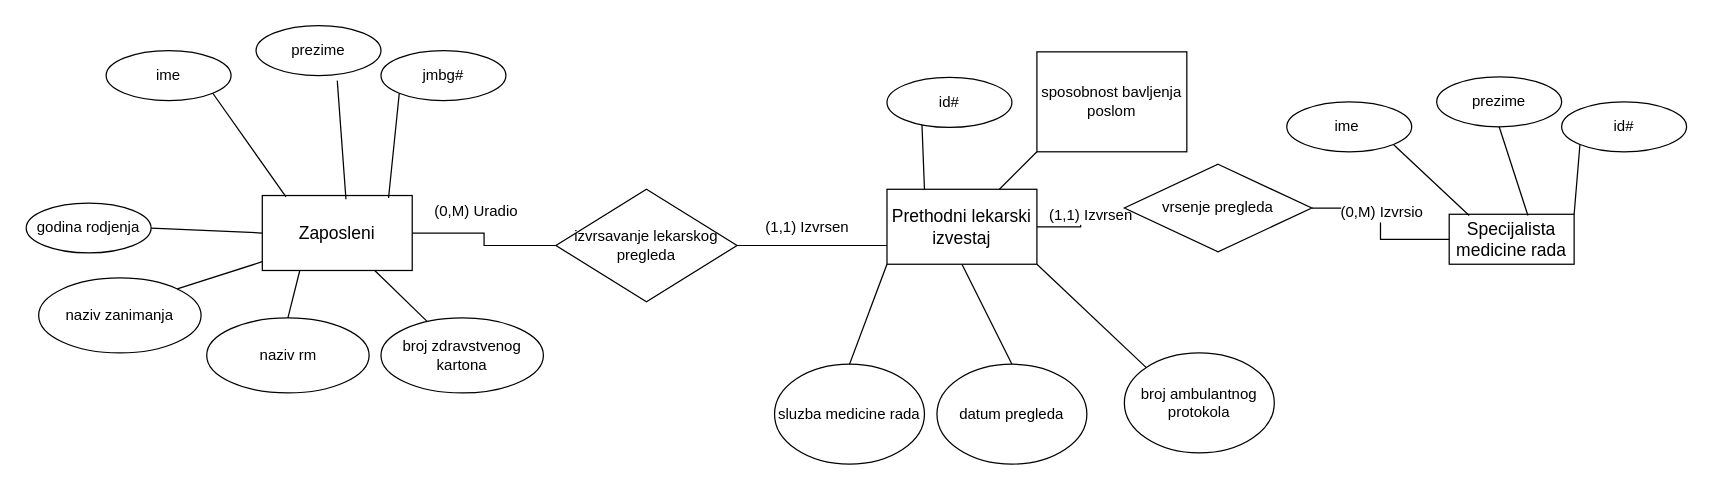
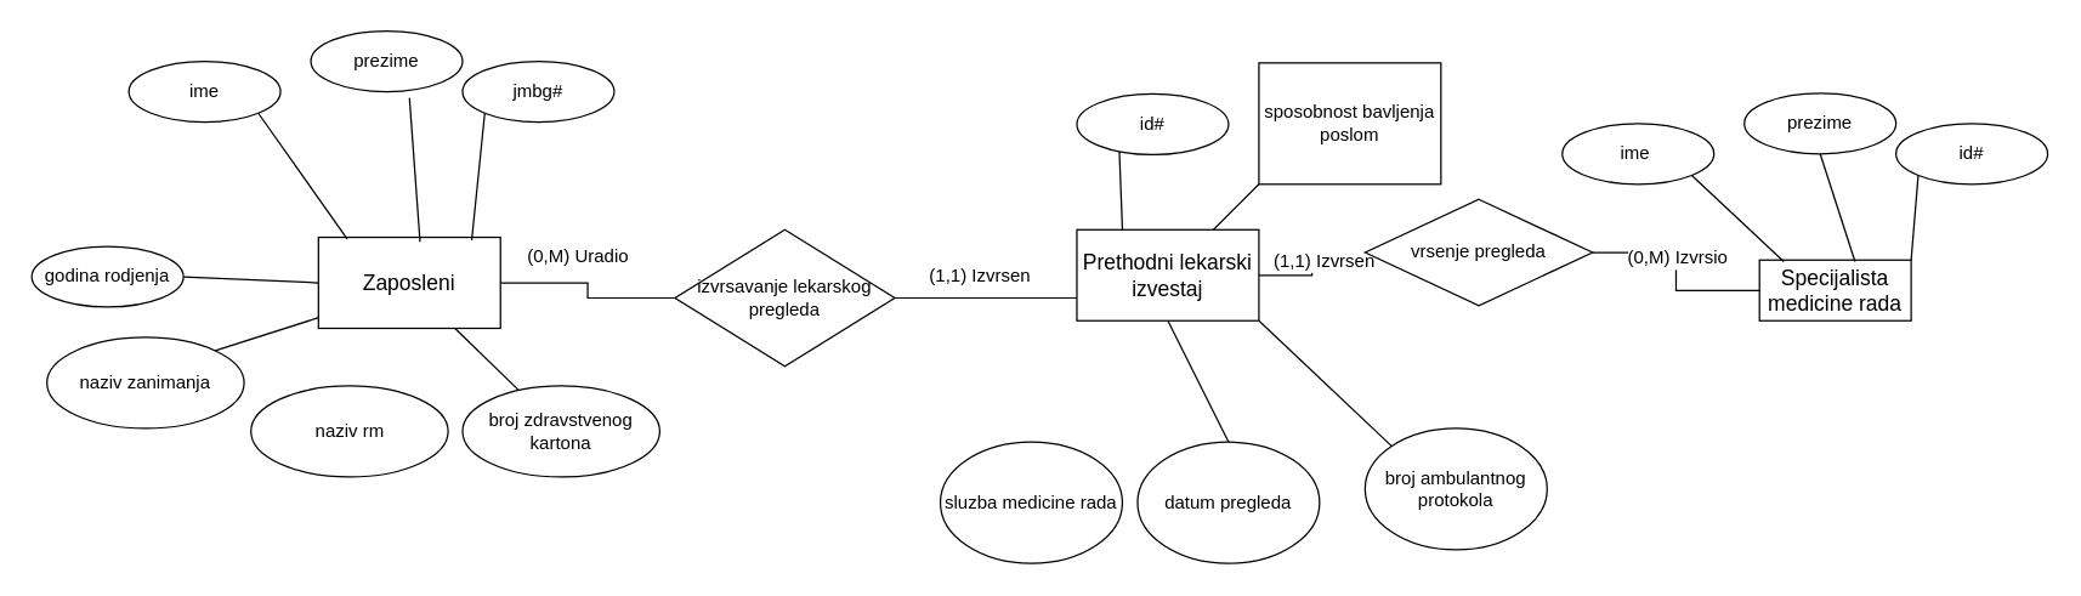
  <mxCell id="0" />
  <mxCell id="1" parent="0" />
  <mxCell id="2" style="rounded=0;orthogonalLoop=1;jettySize=auto;html=1;exitX=1;exitY=1;exitDx=0;exitDy=0;entryX=0;entryY=0;entryDx=0;entryDy=0;endArrow=none;endFill=0;" edge="1" parent="1" source="3" target="40"><mxGeometry relative="1" as="geometry" /></mxCell>
  <mxCell id="3" value="Prethodni lekarski izvestaj" style="rounded=0;whiteSpace=wrap;html=1;fontSize=14;" vertex="1" parent="1"><mxGeometry x="709" y="151" width="120" height="60" as="geometry" /></mxCell>
  <mxCell id="4" value="&lt;span style=&quot;font-size: 14px;&quot;&gt;Specijalista medicine rada&lt;/span&gt;" style="whiteSpace=wrap;html=1;align=center;" vertex="1" parent="1"><mxGeometry x="1159" y="171" width="100" height="40" as="geometry" /></mxCell>
  <mxCell id="5" value="" style="edgeStyle=orthogonalEdgeStyle;rounded=0;orthogonalLoop=1;jettySize=auto;html=1;endArrow=none;endFill=0;" edge="1" parent="1" source="9" target="3"><mxGeometry relative="1" as="geometry"><mxPoint x="779" y="181" as="targetPoint" /></mxGeometry></mxCell>
  <mxCell id="6" value="&lt;font style=&quot;font-size: 12px;&quot;&gt;(1,1) Izvrsen&lt;/font&gt;" style="edgeLabel;html=1;align=center;verticalAlign=middle;resizable=0;points=[];fontSize=12;" vertex="1" connectable="0" parent="5"><mxGeometry x="0.339" y="1" relative="1" as="geometry"><mxPoint x="14" y="-11" as="offset" /></mxGeometry></mxCell>
  <mxCell id="7" style="edgeStyle=orthogonalEdgeStyle;rounded=0;orthogonalLoop=1;jettySize=auto;html=1;exitX=1;exitY=0.5;exitDx=0;exitDy=0;entryX=0;entryY=0.5;entryDx=0;entryDy=0;endArrow=none;endFill=0;" edge="1" parent="1" source="9" target="4"><mxGeometry relative="1" as="geometry" /></mxCell>
  <mxCell id="8" value="(0,M) Izvrsio" style="edgeLabel;html=1;align=center;verticalAlign=middle;resizable=0;points=[];fontSize=12;" vertex="1" connectable="0" parent="7"><mxGeometry x="-0.036" y="3" relative="1" as="geometry"><mxPoint x="-3" y="-7" as="offset" /></mxGeometry></mxCell>
  <mxCell id="9" value="vrsenje pregleda" style="shape=rhombus;perimeter=rhombusPerimeter;whiteSpace=wrap;html=1;align=center;" vertex="1" parent="1"><mxGeometry x="899" y="131" width="150" height="70" as="geometry" /></mxCell>
  <mxCell id="10" value="ime&amp;nbsp;" style="ellipse;whiteSpace=wrap;html=1;align=center;" vertex="1" parent="1"><mxGeometry x="1029" y="81" width="100" height="40" as="geometry" /></mxCell>
  <mxCell id="11" value="" style="endArrow=none;html=1;rounded=0;entryX=0.16;entryY=0.025;entryDx=0;entryDy=0;exitX=1;exitY=1;exitDx=0;exitDy=0;entryPerimeter=0;" edge="1" parent="1" source="10" target="4"><mxGeometry width="50" height="50" relative="1" as="geometry"><mxPoint x="1189" y="311" as="sourcePoint" /><mxPoint x="1244" y="259" as="targetPoint" /></mxGeometry></mxCell>
  <mxCell id="12" value="id#" style="ellipse;whiteSpace=wrap;html=1;align=center;" vertex="1" parent="1"><mxGeometry x="1249" y="81" width="100" height="40" as="geometry" /></mxCell>
  <mxCell id="13" value="" style="endArrow=none;html=1;rounded=0;entryX=1;entryY=0;entryDx=0;entryDy=0;exitX=0;exitY=1;exitDx=0;exitDy=0;" edge="1" parent="1" source="12" target="4"><mxGeometry width="50" height="50" relative="1" as="geometry"><mxPoint x="1149" y="241" as="sourcePoint" /><mxPoint x="1244" y="234" as="targetPoint" /></mxGeometry></mxCell>
  <mxCell id="14" value="prezime" style="ellipse;whiteSpace=wrap;html=1;align=center;" vertex="1" parent="1"><mxGeometry x="1149" y="61" width="100" height="40" as="geometry" /></mxCell>
  <mxCell id="15" value="" style="endArrow=none;html=1;rounded=0;entryX=0.63;entryY=0.025;entryDx=0;entryDy=0;exitX=0.5;exitY=1;exitDx=0;exitDy=0;entryPerimeter=0;" edge="1" parent="1" source="14" target="4"><mxGeometry width="50" height="50" relative="1" as="geometry"><mxPoint x="1309" y="301" as="sourcePoint" /><mxPoint x="1404" y="284" as="targetPoint" /></mxGeometry></mxCell>
  <mxCell id="16" value="id#" style="ellipse;whiteSpace=wrap;html=1;align=center;" vertex="1" parent="1"><mxGeometry x="709" y="61.5" width="100" height="40" as="geometry" /></mxCell>
  <mxCell id="17" value="" style="endArrow=none;html=1;rounded=0;entryX=0.25;entryY=0;entryDx=0;entryDy=0;exitX=0.28;exitY=0.95;exitDx=0;exitDy=0;exitPerimeter=0;" edge="1" parent="1" source="16" target="3"><mxGeometry width="50" height="50" relative="1" as="geometry"><mxPoint x="779" y="300.5" as="sourcePoint" /><mxPoint x="729" y="140.5" as="targetPoint" /></mxGeometry></mxCell>
  <mxCell id="18" value="Zaposleni" style="rounded=0;whiteSpace=wrap;html=1;fontSize=14;" vertex="1" parent="1"><mxGeometry x="209" y="156" width="120" height="60" as="geometry" /></mxCell>
  <mxCell id="19" value="" style="edgeStyle=orthogonalEdgeStyle;rounded=0;orthogonalLoop=1;jettySize=auto;html=1;endArrow=none;endFill=0;entryX=1;entryY=0.5;entryDx=0;entryDy=0;" edge="1" parent="1" source="23" target="18"><mxGeometry relative="1" as="geometry"><mxPoint x="364" y="192" as="targetPoint" /></mxGeometry></mxCell>
  <mxCell id="20" value="&lt;font style=&quot;font-size: 12px;&quot;&gt;(1,1) Izvrsen&lt;/font&gt;" style="edgeLabel;html=1;align=center;verticalAlign=middle;resizable=0;points=[];fontSize=12;" vertex="1" connectable="0" parent="19"><mxGeometry x="0.339" y="1" relative="1" as="geometry"><mxPoint x="274" y="-6" as="offset" /></mxGeometry></mxCell>
  <mxCell id="21" style="edgeStyle=orthogonalEdgeStyle;rounded=0;orthogonalLoop=1;jettySize=auto;html=1;exitX=1;exitY=0.5;exitDx=0;exitDy=0;entryX=0;entryY=0.75;entryDx=0;entryDy=0;endArrow=none;endFill=0;" edge="1" parent="1" source="23" target="3"><mxGeometry relative="1" as="geometry"><mxPoint x="694" y="197" as="targetPoint" /></mxGeometry></mxCell>
  <mxCell id="22" value="(0,M) Uradio" style="edgeLabel;html=1;align=center;verticalAlign=middle;resizable=0;points=[];fontSize=12;" vertex="1" connectable="0" parent="21"><mxGeometry x="-0.036" y="3" relative="1" as="geometry"><mxPoint x="-268" y="-25" as="offset" /></mxGeometry></mxCell>
  <mxCell id="23" value="izvrsavanje lekarskog pregleda" style="shape=rhombus;perimeter=rhombusPerimeter;align=center;whiteSpace=wrap;html=1;spacingTop=0;spacing=2;spacingRight=2;spacingLeft=2;" vertex="1" parent="1"><mxGeometry x="444" y="151" width="145" height="90" as="geometry" /></mxCell>
  <mxCell id="24" value="ime" style="ellipse;whiteSpace=wrap;html=1;align=center;" vertex="1" parent="1"><mxGeometry x="84" y="40" width="100" height="40" as="geometry" /></mxCell>
  <mxCell id="25" value="" style="endArrow=none;html=1;rounded=0;entryX=0.158;entryY=0.017;entryDx=0;entryDy=0;exitX=1;exitY=1;exitDx=0;exitDy=0;entryPerimeter=0;" edge="1" parent="1" source="24" target="18"><mxGeometry width="50" height="50" relative="1" as="geometry"><mxPoint x="244" y="270" as="sourcePoint" /><mxPoint x="227" y="133" as="targetPoint" /></mxGeometry></mxCell>
  <mxCell id="26" value="jmbg#" style="ellipse;whiteSpace=wrap;html=1;align=center;" vertex="1" parent="1"><mxGeometry x="304" y="40" width="100" height="40" as="geometry" /></mxCell>
  <mxCell id="27" value="" style="endArrow=none;html=1;rounded=0;entryX=0.842;entryY=0.033;entryDx=0;entryDy=0;exitX=0;exitY=1;exitDx=0;exitDy=0;entryPerimeter=0;" edge="1" parent="1" source="26" target="18"><mxGeometry width="50" height="50" relative="1" as="geometry"><mxPoint x="204" y="200" as="sourcePoint" /><mxPoint x="304" y="132" as="targetPoint" /></mxGeometry></mxCell>
  <mxCell id="28" value="prezime" style="ellipse;whiteSpace=wrap;html=1;align=center;" vertex="1" parent="1"><mxGeometry x="204" y="20" width="100" height="40" as="geometry" /></mxCell>
  <mxCell id="29" value="" style="endArrow=none;html=1;rounded=0;entryX=0.558;entryY=0.05;entryDx=0;entryDy=0;exitX=0.65;exitY=1.1;exitDx=0;exitDy=0;exitPerimeter=0;entryPerimeter=0;" edge="1" parent="1" source="28" target="18"><mxGeometry width="50" height="50" relative="1" as="geometry"><mxPoint x="364" y="260" as="sourcePoint" /><mxPoint x="281" y="129" as="targetPoint" /></mxGeometry></mxCell>
  <mxCell id="30" value="naziv zanimanja" style="ellipse;whiteSpace=wrap;html=1;align=center;" vertex="1" parent="1"><mxGeometry x="30" y="222" width="130" height="60" as="geometry" /></mxCell>
  <mxCell id="31" value="" style="endArrow=none;html=1;rounded=0;entryX=0;entryY=0.883;entryDx=0;entryDy=0;exitX=1;exitY=0;exitDx=0;exitDy=0;entryPerimeter=0;" edge="1" parent="1" source="30" target="18"><mxGeometry width="50" height="50" relative="1" as="geometry"><mxPoint x="150" y="242" as="sourcePoint" /><mxPoint x="210" y="190" as="targetPoint" /></mxGeometry></mxCell>
  <mxCell id="32" value="godina rodjenja" style="ellipse;whiteSpace=wrap;html=1;align=center;" vertex="1" parent="1"><mxGeometry x="20" y="162" width="100" height="40" as="geometry" /></mxCell>
  <mxCell id="33" value="" style="endArrow=none;html=1;rounded=0;entryX=0;entryY=0.5;entryDx=0;entryDy=0;exitX=1;exitY=0.5;exitDx=0;exitDy=0;" edge="1" parent="1" source="32" target="18"><mxGeometry width="50" height="50" relative="1" as="geometry"><mxPoint x="110" y="182" as="sourcePoint" /><mxPoint x="210" y="172" as="targetPoint" /></mxGeometry></mxCell>
  <mxCell id="34" value="naziv rm" style="ellipse;whiteSpace=wrap;html=1;align=center;" vertex="1" parent="1"><mxGeometry x="164.5" y="254" width="130" height="60" as="geometry" /></mxCell>
- <mxCell id="35" value="" style="endArrow=none;html=1;rounded=0;entryX=0.25;entryY=1;entryDx=0;entryDy=0;exitX=0.5;exitY=0;exitDx=0;exitDy=0;" edge="1" parent="1" source="34" target="18"><mxGeometry width="50" height="50" relative="1" as="geometry"><mxPoint x="284.5" y="274" as="sourcePoint" /><mxPoint x="343.5" y="241" as="targetPoint" /></mxGeometry></mxCell>
  <mxCell id="36" value="sluzba medicine rada" style="ellipse;whiteSpace=wrap;html=1;" vertex="1" parent="1"><mxGeometry x="619" y="291" width="120" height="80" as="geometry" /></mxCell>
- <mxCell id="37" style="rounded=0;orthogonalLoop=1;jettySize=auto;html=1;exitX=0.5;exitY=0;exitDx=0;exitDy=0;entryX=0;entryY=1;entryDx=0;entryDy=0;endArrow=none;endFill=0;" edge="1" parent="1" source="36" target="3"><mxGeometry relative="1" as="geometry" /></mxCell>
  <mxCell id="38" value="datum pregleda" style="ellipse;whiteSpace=wrap;html=1;" vertex="1" parent="1"><mxGeometry x="749" y="291" width="120" height="80" as="geometry" /></mxCell>
  <mxCell id="39" style="rounded=0;orthogonalLoop=1;jettySize=auto;html=1;exitX=0.5;exitY=0;exitDx=0;exitDy=0;entryX=0.5;entryY=1;entryDx=0;entryDy=0;endArrow=none;endFill=0;" edge="1" parent="1" source="38" target="3"><mxGeometry relative="1" as="geometry"><mxPoint x="839" y="216" as="targetPoint" /></mxGeometry></mxCell>
  <mxCell id="40" value="broj ambulantnog protokola" style="ellipse;whiteSpace=wrap;html=1;" vertex="1" parent="1"><mxGeometry x="899" y="282" width="120" height="80" as="geometry" /></mxCell>
  <mxCell id="41" style="rounded=0;orthogonalLoop=1;jettySize=auto;html=1;entryX=0.75;entryY=1;entryDx=0;entryDy=0;endArrow=none;endFill=0;" edge="1" parent="1" source="42" target="18"><mxGeometry relative="1" as="geometry" /></mxCell>
  <mxCell id="42" value="broj zdravstvenog kartona" style="ellipse;whiteSpace=wrap;html=1;align=center;" vertex="1" parent="1"><mxGeometry x="304" y="254" width="130" height="60" as="geometry" /></mxCell>
  <mxCell id="43" style="rounded=0;orthogonalLoop=1;jettySize=auto;html=1;exitX=0;exitY=1;exitDx=0;exitDy=0;entryX=0.75;entryY=0;entryDx=0;entryDy=0;endArrow=none;endFill=0;" edge="1" parent="1" source="44" target="3"><mxGeometry relative="1" as="geometry" /></mxCell>
  <mxCell id="44" value="sposobnost bavljenja poslom" style="whiteSpace=wrap;html=1;rounded=0;" vertex="1" parent="1"><mxGeometry x="829" y="41" width="120" height="80" as="geometry" /></mxCell>
